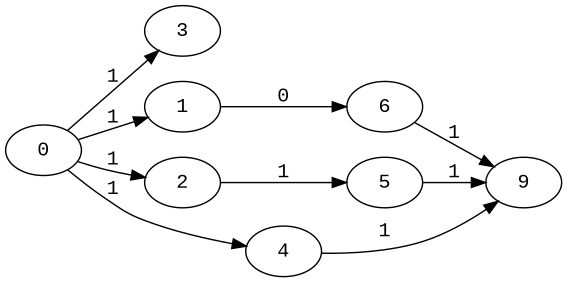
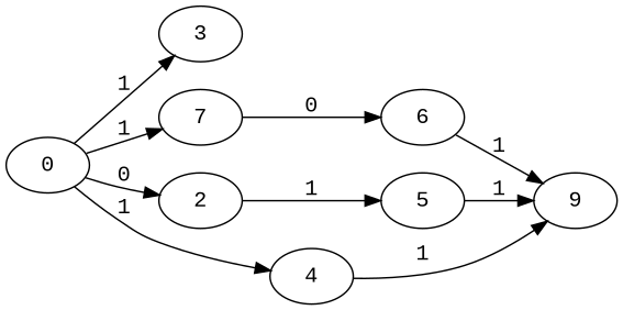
  digraph {
    fontname="Liberation Mono"
    rankdir=LR
    node [fontname="Liberation Mono"]
    edge [fontname="Liberation Mono"]
    0
    3
-   1
+   1 [label=7]
    2
    4
    6
    5
    n8 [label=9]
    0 -> 3 [label=1]
    0 -> 1 [label=1]
-   0 -> 2 [label=1]
+   0 -> 2 [label=0]
    0 -> 4 [label=1]
    1 -> 6 [label=0]
    2 -> 5 [label=1]
    4 -> n8 [label=1]
    6 -> n8 [label=1]
    5 -> n8 [label=1]
  }
